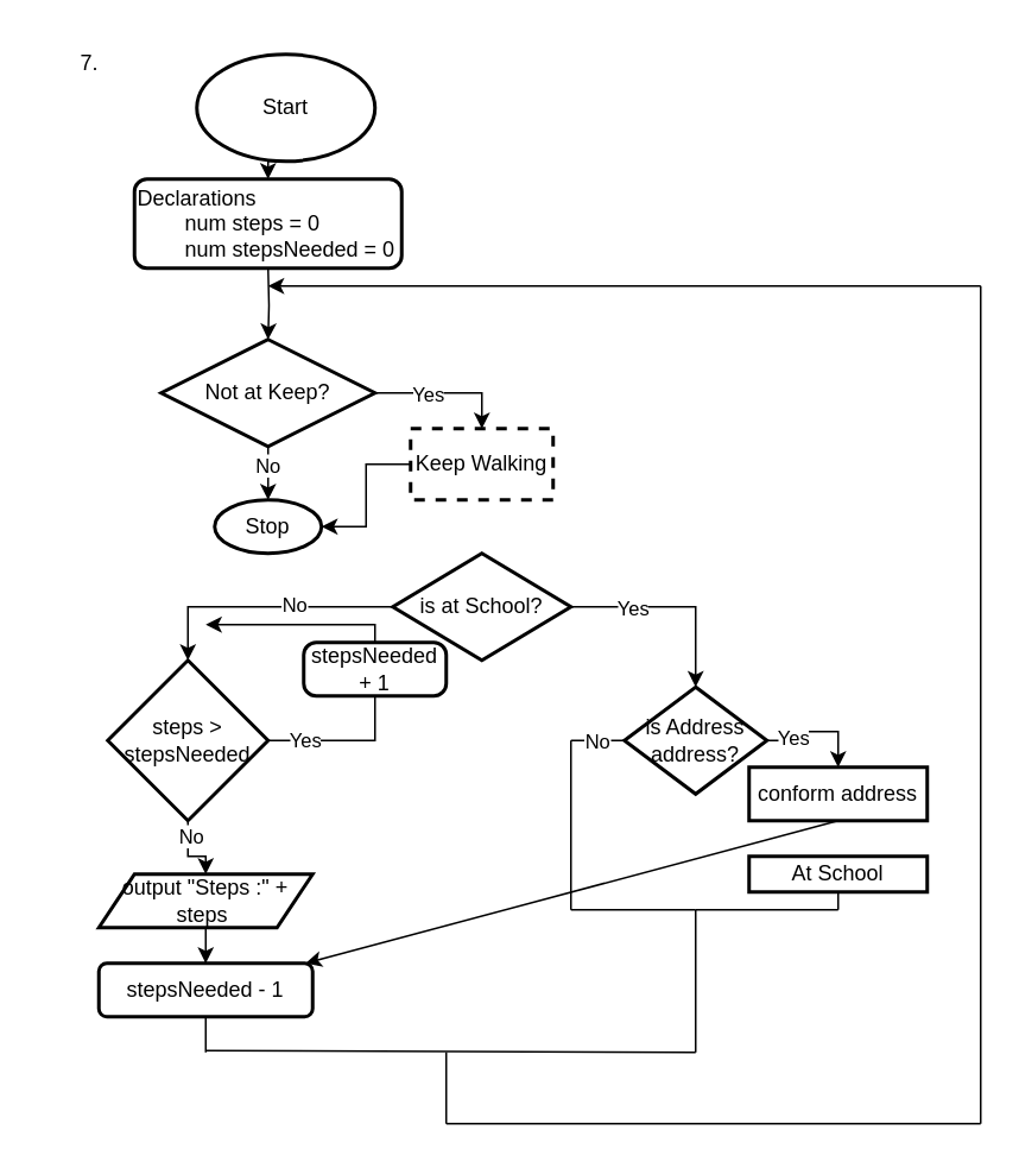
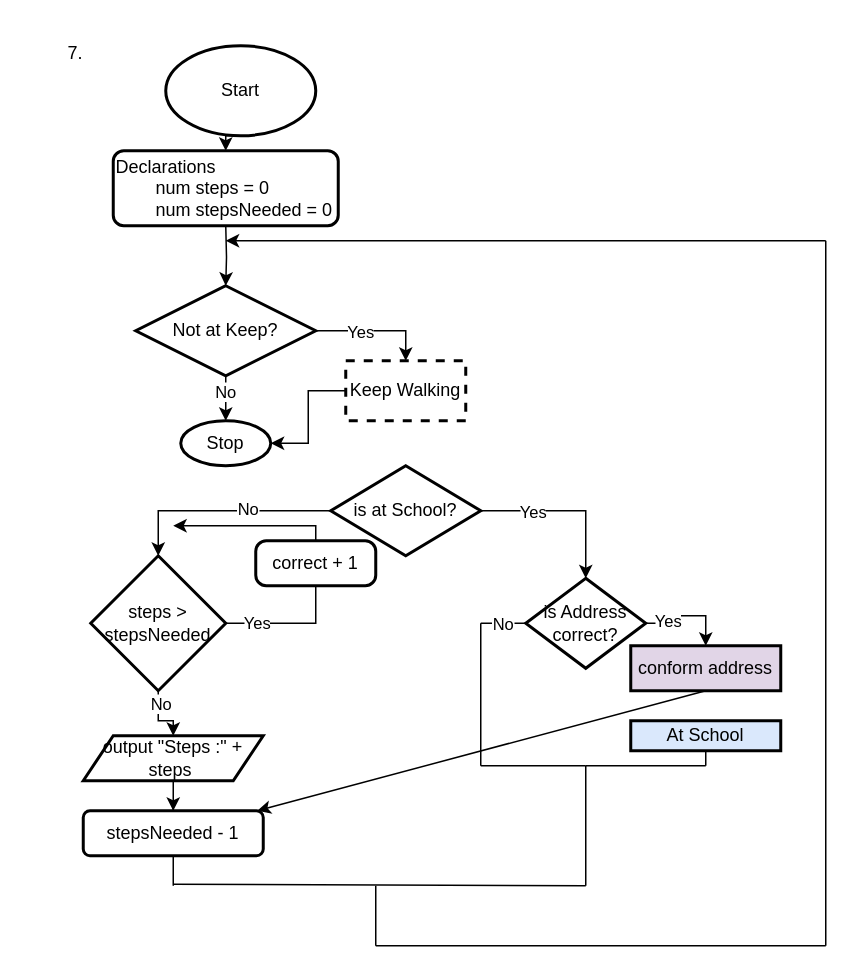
  <mxCell id="0" />
  <mxCell id="1" parent="0" />
  <mxCell id="2" value="" style="edgeStyle=orthogonalEdgeStyle;rounded=0;orthogonalLoop=1;jettySize=auto;html=1;" edge="1" parent="1" target="7"><mxGeometry relative="1" as="geometry"><mxPoint x="150" y="150" as="sourcePoint" /></mxGeometry></mxCell>
  <mxCell id="3" style="edgeStyle=orthogonalEdgeStyle;rounded=0;orthogonalLoop=1;jettySize=auto;html=1;exitX=0.5;exitY=1;exitDx=0;exitDy=0;exitPerimeter=0;entryX=0.5;entryY=0;entryDx=0;entryDy=0;" edge="1" parent="1" source="4" target="21"><mxGeometry relative="1" as="geometry" /></mxCell>
  <mxCell id="4" value="Start" style="strokeWidth=2;html=1;shape=mxgraph.flowchart.start_1;whiteSpace=wrap;" vertex="1" parent="1"><mxGeometry x="110" y="30" width="100" height="60" as="geometry" /></mxCell>
  <mxCell id="5" value="" style="edgeStyle=orthogonalEdgeStyle;rounded=0;orthogonalLoop=1;jettySize=auto;html=1;entryX=0.5;entryY=0;entryDx=0;entryDy=0;" edge="1" parent="1" source="7" target="9"><mxGeometry relative="1" as="geometry" /></mxCell>
  <mxCell id="6" value="Yes" style="edgeLabel;html=1;align=center;verticalAlign=middle;resizable=0;points=[];" vertex="1" connectable="0" parent="5"><mxGeometry x="-0.276" relative="1" as="geometry"><mxPoint as="offset" /></mxGeometry></mxCell>
  <mxCell id="7" value="Not at Keep?" style="rhombus;whiteSpace=wrap;html=1;strokeWidth=2;" vertex="1" parent="1"><mxGeometry x="90" y="190" width="120" height="60" as="geometry" /></mxCell>
  <mxCell id="8" value="" style="edgeStyle=orthogonalEdgeStyle;rounded=0;orthogonalLoop=1;jettySize=auto;html=1;" edge="1" parent="1" source="9" target="44"><mxGeometry relative="1" as="geometry" /></mxCell>
  <mxCell id="9" value="Keep Walking" style="whiteSpace=wrap;html=1;strokeWidth=2;dashed=1;" vertex="1" parent="1"><mxGeometry x="230" y="240" width="80" height="40" as="geometry" /></mxCell>
  <mxCell id="10" value="" style="edgeStyle=orthogonalEdgeStyle;rounded=0;orthogonalLoop=1;jettySize=auto;html=1;entryX=0.5;entryY=0;entryDx=0;entryDy=0;" edge="1" parent="1" source="14" target="19"><mxGeometry relative="1" as="geometry" /></mxCell>
  <mxCell id="11" value="No" style="edgeLabel;html=1;align=center;verticalAlign=middle;resizable=0;points=[];" vertex="1" connectable="0" parent="10"><mxGeometry x="-0.223" y="-2" relative="1" as="geometry"><mxPoint as="offset" /></mxGeometry></mxCell>
  <mxCell id="12" value="" style="edgeStyle=orthogonalEdgeStyle;rounded=0;orthogonalLoop=1;jettySize=auto;html=1;entryX=0.5;entryY=0;entryDx=0;entryDy=0;" edge="1" parent="1" source="14" target="27"><mxGeometry relative="1" as="geometry" /></mxCell>
  <mxCell id="13" value="Yes" style="edgeLabel;html=1;align=center;verticalAlign=middle;resizable=0;points=[];" vertex="1" connectable="0" parent="12"><mxGeometry x="-0.411" relative="1" as="geometry"><mxPoint as="offset" /></mxGeometry></mxCell>
  <mxCell id="14" value="is at School?" style="rhombus;whiteSpace=wrap;html=1;strokeWidth=2;" vertex="1" parent="1"><mxGeometry x="220" y="310" width="100" height="60" as="geometry" /></mxCell>
  <mxCell id="15" style="edgeStyle=orthogonalEdgeStyle;rounded=0;orthogonalLoop=1;jettySize=auto;html=1;exitX=1;exitY=0.5;exitDx=0;exitDy=0;" edge="1" parent="1" source="19"><mxGeometry relative="1" as="geometry"><mxPoint x="115" y="350" as="targetPoint" /><Array as="points"><mxPoint x="210" y="415" /><mxPoint x="210" y="350" /></Array></mxGeometry></mxCell>
  <mxCell id="16" value="Yes" style="edgeLabel;html=1;align=center;verticalAlign=middle;resizable=0;points=[];" vertex="1" connectable="0" parent="15"><mxGeometry x="-0.819" y="1" relative="1" as="geometry"><mxPoint as="offset" /></mxGeometry></mxCell>
  <mxCell id="17" value="" style="edgeStyle=orthogonalEdgeStyle;rounded=0;orthogonalLoop=1;jettySize=auto;html=1;" edge="1" parent="1" source="19" target="23"><mxGeometry relative="1" as="geometry" /></mxCell>
  <mxCell id="18" value="No" style="edgeLabel;html=1;align=center;verticalAlign=middle;resizable=0;points=[];" vertex="1" connectable="0" parent="17"><mxGeometry x="-0.616" y="1" relative="1" as="geometry"><mxPoint as="offset" /></mxGeometry></mxCell>
  <mxCell id="19" value="steps &amp;gt; stepsNeeded" style="rhombus;whiteSpace=wrap;html=1;strokeWidth=2;" vertex="1" parent="1"><mxGeometry x="60" y="370" width="90" height="90" as="geometry" /></mxCell>
- <mxCell id="20" value="stepsNeeded + 1" style="rounded=1;whiteSpace=wrap;html=1;absoluteArcSize=1;arcSize=14;strokeWidth=2;" vertex="1" parent="1"><mxGeometry x="170" y="360" width="80" height="30" as="geometry" /></mxCell>
+ <mxCell id="20" value="correct + 1" style="rounded=1;whiteSpace=wrap;html=1;absoluteArcSize=1;arcSize=14;strokeWidth=2;" vertex="1" parent="1"><mxGeometry x="170" y="360" width="80" height="30" as="geometry" /></mxCell>
  <mxCell id="21" value="Declarations&lt;br&gt;&lt;span style=&quot;white-space: pre;&quot;&gt;&#09;&lt;/span&gt;num steps = 0&lt;br&gt;&lt;span style=&quot;white-space: pre;&quot;&gt;&#09;&lt;/span&gt;num stepsNeeded = 0" style="rounded=1;whiteSpace=wrap;html=1;absoluteArcSize=1;arcSize=14;strokeWidth=2;align=left;" vertex="1" parent="1"><mxGeometry x="75" y="100" width="150" height="50" as="geometry" /></mxCell>
  <mxCell id="22" value="" style="edgeStyle=orthogonalEdgeStyle;rounded=0;orthogonalLoop=1;jettySize=auto;html=1;" edge="1" parent="1" source="23" target="24"><mxGeometry relative="1" as="geometry" /></mxCell>
  <mxCell id="23" value="output &quot;Steps :&quot; + steps&amp;nbsp;" style="shape=parallelogram;perimeter=parallelogramPerimeter;whiteSpace=wrap;html=1;fixedSize=1;strokeWidth=2;" vertex="1" parent="1"><mxGeometry x="55" y="490" width="120" height="30" as="geometry" /></mxCell>
  <mxCell id="24" value="stepsNeeded - 1" style="whiteSpace=wrap;html=1;strokeWidth=2;rounded=1;" vertex="1" parent="1"><mxGeometry x="55" y="540" width="120" height="30" as="geometry" /></mxCell>
  <mxCell id="25" style="edgeStyle=orthogonalEdgeStyle;rounded=0;orthogonalLoop=1;jettySize=auto;html=1;entryX=0.5;entryY=0;entryDx=0;entryDy=0;exitX=1;exitY=0.5;exitDx=0;exitDy=0;" edge="1" parent="1" source="27" target="28"><mxGeometry relative="1" as="geometry" /></mxCell>
  <mxCell id="26" value="Yes" style="edgeLabel;html=1;align=center;verticalAlign=middle;resizable=0;points=[];" vertex="1" connectable="0" parent="25"><mxGeometry x="-0.56" y="2" relative="1" as="geometry"><mxPoint as="offset" /></mxGeometry></mxCell>
- <mxCell id="27" value="is Address address?" style="rhombus;whiteSpace=wrap;html=1;strokeWidth=2;" vertex="1" parent="1"><mxGeometry x="350" y="385" width="80" height="60" as="geometry" /></mxCell>
- <mxCell id="28" value="conform address" style="whiteSpace=wrap;html=1;strokeWidth=2;" vertex="1" parent="1"><mxGeometry x="420" y="430" width="100" height="30" as="geometry" /></mxCell>
+ <mxCell id="27" value="is Address correct?" style="rhombus;whiteSpace=wrap;html=1;strokeWidth=2;" vertex="1" parent="1"><mxGeometry x="350" y="385" width="80" height="60" as="geometry" /></mxCell>
+ <mxCell id="28" value="conform address" style="whiteSpace=wrap;html=1;strokeWidth=2;fillColor=#e1d5e7;" vertex="1" parent="1"><mxGeometry x="420" y="430" width="100" height="30" as="geometry" /></mxCell>
  <mxCell id="29" value="" style="endArrow=none;html=1;rounded=0;" edge="1" parent="1"><mxGeometry width="50" height="50" relative="1" as="geometry"><mxPoint x="390" y="510" as="sourcePoint" /><mxPoint x="470" y="510" as="targetPoint" /></mxGeometry></mxCell>
  <mxCell id="30" value="" style="endArrow=none;html=1;rounded=0;entryX=0.5;entryY=1;entryDx=0;entryDy=0;" edge="1" parent="1" target="45"><mxGeometry width="50" height="50" relative="1" as="geometry"><mxPoint x="470" y="510" as="sourcePoint" /><mxPoint x="510" y="580" as="targetPoint" /></mxGeometry></mxCell>
  <mxCell id="31" value="" style="endArrow=none;html=1;rounded=0;entryX=0.5;entryY=1;entryDx=0;entryDy=0;" edge="1" parent="1" target="24"><mxGeometry width="50" height="50" relative="1" as="geometry"><mxPoint x="115" y="590" as="sourcePoint" /><mxPoint x="100" y="620" as="targetPoint" /></mxGeometry></mxCell>
  <mxCell id="32" value="" style="endArrow=none;html=1;rounded=0;entryX=0;entryY=0.5;entryDx=0;entryDy=0;" edge="1" parent="1" target="27"><mxGeometry width="50" height="50" relative="1" as="geometry"><mxPoint x="320" y="415" as="sourcePoint" /><mxPoint x="350" y="470" as="targetPoint" /></mxGeometry></mxCell>
  <mxCell id="33" value="No" style="edgeLabel;html=1;align=center;verticalAlign=middle;resizable=0;points=[];" vertex="1" connectable="0" parent="32"><mxGeometry x="-0.038" relative="1" as="geometry"><mxPoint as="offset" /></mxGeometry></mxCell>
  <mxCell id="34" value="" style="endArrow=none;html=1;rounded=0;" edge="1" parent="1"><mxGeometry width="50" height="50" relative="1" as="geometry"><mxPoint x="320" y="510" as="sourcePoint" /><mxPoint x="320" y="415" as="targetPoint" /></mxGeometry></mxCell>
  <mxCell id="35" value="" style="endArrow=none;html=1;rounded=0;" edge="1" parent="1"><mxGeometry width="50" height="50" relative="1" as="geometry"><mxPoint x="390" y="510" as="sourcePoint" /><mxPoint x="320" y="510" as="targetPoint" /></mxGeometry></mxCell>
  <mxCell id="36" value="" style="endArrow=none;html=1;rounded=0;" edge="1" parent="1"><mxGeometry width="50" height="50" relative="1" as="geometry"><mxPoint x="390" y="590" as="sourcePoint" /><mxPoint x="390" y="510" as="targetPoint" /></mxGeometry></mxCell>
  <mxCell id="37" value="" style="endArrow=none;html=1;rounded=0;" edge="1" parent="1"><mxGeometry width="50" height="50" relative="1" as="geometry"><mxPoint x="390" y="590" as="sourcePoint" /><mxPoint x="115" y="589" as="targetPoint" /></mxGeometry></mxCell>
  <mxCell id="38" value="" style="endArrow=none;html=1;rounded=0;" edge="1" parent="1"><mxGeometry width="50" height="50" relative="1" as="geometry"><mxPoint x="250" y="630" as="sourcePoint" /><mxPoint x="250" y="590" as="targetPoint" /></mxGeometry></mxCell>
  <mxCell id="39" value="" style="endArrow=none;html=1;rounded=0;" edge="1" parent="1"><mxGeometry width="50" height="50" relative="1" as="geometry"><mxPoint x="550" y="630" as="sourcePoint" /><mxPoint x="250" y="630" as="targetPoint" /></mxGeometry></mxCell>
  <mxCell id="40" value="" style="endArrow=none;html=1;rounded=0;" edge="1" parent="1"><mxGeometry width="50" height="50" relative="1" as="geometry"><mxPoint x="550" y="630" as="sourcePoint" /><mxPoint x="550" y="160" as="targetPoint" /></mxGeometry></mxCell>
  <mxCell id="41" value="" style="endArrow=classic;html=1;rounded=0;" edge="1" parent="1"><mxGeometry width="50" height="50" relative="1" as="geometry"><mxPoint x="550" y="160" as="sourcePoint" /><mxPoint x="150" y="160" as="targetPoint" /></mxGeometry></mxCell>
  <mxCell id="42" value="" style="endArrow=classic;html=1;rounded=0;exitX=0.5;exitY=1;exitDx=0;exitDy=0;" edge="1" parent="1" source="7"><mxGeometry width="50" height="50" relative="1" as="geometry"><mxPoint x="80" y="310" as="sourcePoint" /><mxPoint x="150" y="280" as="targetPoint" /></mxGeometry></mxCell>
  <mxCell id="43" value="No" style="edgeLabel;html=1;align=center;verticalAlign=middle;resizable=0;points=[];" vertex="1" connectable="0" parent="42"><mxGeometry x="-0.337" y="-1" relative="1" as="geometry"><mxPoint as="offset" /></mxGeometry></mxCell>
  <mxCell id="44" value="Stop" style="strokeWidth=2;html=1;shape=mxgraph.flowchart.start_1;whiteSpace=wrap;" vertex="1" parent="1"><mxGeometry x="120" y="280" width="60" height="30" as="geometry" /></mxCell>
- <mxCell id="45" value="At School" style="whiteSpace=wrap;html=1;strokeWidth=2;" vertex="1" parent="1"><mxGeometry x="420" y="480" width="100" height="20" as="geometry" /></mxCell>
+ <mxCell id="45" value="At School" style="whiteSpace=wrap;html=1;strokeWidth=2;fillColor=#dae8fc;" vertex="1" parent="1"><mxGeometry x="420" y="480" width="100" height="20" as="geometry" /></mxCell>
  <mxCell id="46" value="" style="endArrow=classic;html=1;rounded=0;exitX=0.5;exitY=1;exitDx=0;exitDy=0;" edge="1" parent="1" source="28" target="24"><mxGeometry width="50" height="50" relative="1" as="geometry"><mxPoint x="350" y="490" as="sourcePoint" /><mxPoint x="400" y="440" as="targetPoint" /></mxGeometry></mxCell>
  <mxCell id="47" value="7." style="text;html=1;strokeColor=none;fillColor=none;align=center;verticalAlign=middle;whiteSpace=wrap;rounded=0;" vertex="1" parent="1"><mxGeometry x="20" y="20" width="60" height="30" as="geometry" /></mxCell>
